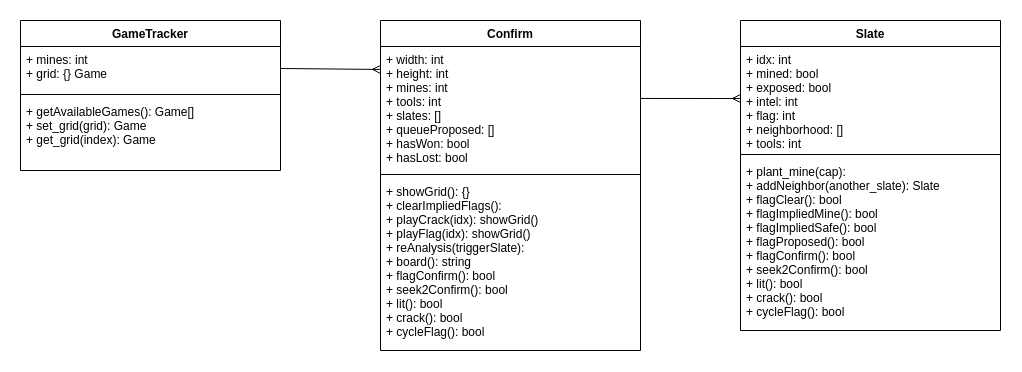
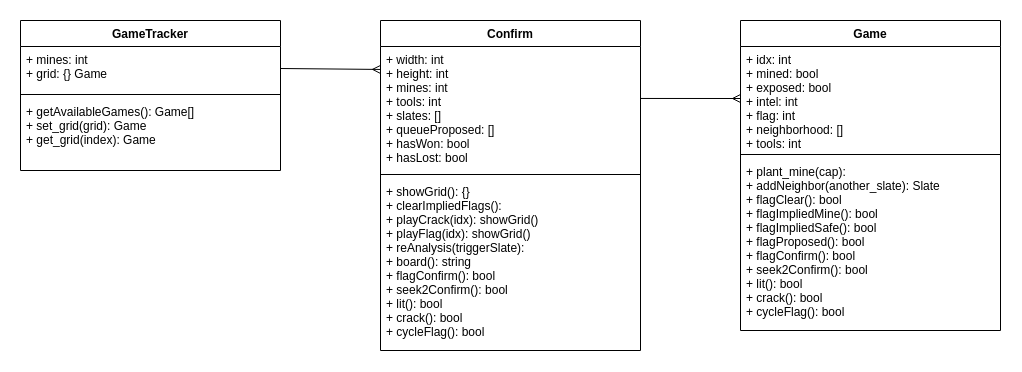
  <mxCell id="0" />
  <mxCell id="1" parent="0" />
  <mxCell id="2" value="GameTracker" style="swimlane;fontStyle=1;align=center;verticalAlign=top;childLayout=stackLayout;horizontal=1;startSize=26;horizontalStack=0;resizeParent=1;resizeParentMax=0;resizeLast=0;collapsible=1;marginBottom=0;" vertex="1" parent="1"><mxGeometry x="20" y="20" width="260" height="150" as="geometry" /></mxCell>
  <mxCell id="3" value="+ mines: int&#10;+ grid: {} Game&#10;" style="text;strokeColor=none;fillColor=none;align=left;verticalAlign=top;spacingLeft=4;spacingRight=4;overflow=hidden;rotatable=0;points=[[0,0.5],[1,0.5]];portConstraint=eastwest;" vertex="1" parent="2"><mxGeometry y="26" width="260" height="44" as="geometry" /></mxCell>
  <mxCell id="4" value="" style="line;strokeWidth=1;fillColor=none;align=left;verticalAlign=middle;spacingTop=-1;spacingLeft=3;spacingRight=3;rotatable=0;labelPosition=right;points=[];portConstraint=eastwest;" vertex="1" parent="2"><mxGeometry y="70" width="260" height="8" as="geometry" /></mxCell>
  <mxCell id="5" value="+ getAvailableGames(): Game[]&#10;+ set_grid(grid): Game&#10;+ get_grid(index): Game" style="text;strokeColor=none;fillColor=none;align=left;verticalAlign=top;spacingLeft=4;spacingRight=4;overflow=hidden;rotatable=0;points=[[0,0.5],[1,0.5]];portConstraint=eastwest;" vertex="1" parent="2"><mxGeometry y="78" width="260" height="72" as="geometry" /></mxCell>
- <mxCell id="6" value="Slate" style="swimlane;fontStyle=1;align=center;verticalAlign=top;childLayout=stackLayout;horizontal=1;startSize=26;horizontalStack=0;resizeParent=1;resizeParentMax=0;resizeLast=0;collapsible=1;marginBottom=0;" vertex="1" parent="1"><mxGeometry x="740" y="20" width="260" height="310" as="geometry" /></mxCell>
+ <mxCell id="6" value="Game" style="swimlane;fontStyle=1;align=center;verticalAlign=top;childLayout=stackLayout;horizontal=1;startSize=26;horizontalStack=0;resizeParent=1;resizeParentMax=0;resizeLast=0;collapsible=1;marginBottom=0;" vertex="1" parent="1"><mxGeometry x="740" y="20" width="260" height="310" as="geometry" /></mxCell>
  <mxCell id="7" value="+ idx: int&#10;+ mined: bool&#10;+ exposed: bool&#10;+ intel: int&#10;+ flag: int&#10;+ neighborhood: []&#10;+ tools: int&#10;&#10;" style="text;strokeColor=none;fillColor=none;align=left;verticalAlign=top;spacingLeft=4;spacingRight=4;overflow=hidden;rotatable=0;points=[[0,0.5],[1,0.5]];portConstraint=eastwest;" vertex="1" parent="6"><mxGeometry y="26" width="260" height="104" as="geometry" /></mxCell>
  <mxCell id="8" value="" style="line;strokeWidth=1;fillColor=none;align=left;verticalAlign=middle;spacingTop=-1;spacingLeft=3;spacingRight=3;rotatable=0;labelPosition=right;points=[];portConstraint=eastwest;" vertex="1" parent="6"><mxGeometry y="130" width="260" height="8" as="geometry" /></mxCell>
  <mxCell id="9" value="+ plant_mine(cap):&#10;+ addNeighbor(another_slate): Slate&#10;+ flagClear(): bool&#10;+ flagImpliedMine(): bool&#10;+ flagImpliedSafe(): bool&#10;+ flagProposed(): bool&#10;+ flagConfirm(): bool&#10;+ seek2Confirm(): bool&#10;+ lit(): bool&#10;+ crack(): bool&#10;+ cycleFlag(): bool" style="text;strokeColor=none;fillColor=none;align=left;verticalAlign=top;spacingLeft=4;spacingRight=4;overflow=hidden;rotatable=0;points=[[0,0.5],[1,0.5]];portConstraint=eastwest;" vertex="1" parent="6"><mxGeometry y="138" width="260" height="172" as="geometry" /></mxCell>
  <mxCell id="10" value="Confirm" style="swimlane;fontStyle=1;align=center;verticalAlign=top;childLayout=stackLayout;horizontal=1;startSize=26;horizontalStack=0;resizeParent=1;resizeParentMax=0;resizeLast=0;collapsible=1;marginBottom=0;" vertex="1" parent="1"><mxGeometry x="380" y="20" width="260" height="330" as="geometry" /></mxCell>
  <mxCell id="11" value="+ width: int&#10;+ height: int&#10;+ mines: int&#10;+ tools: int&#10;+ slates: []&#10;+ queueProposed: []&#10;+ hasWon: bool&#10;+ hasLost: bool&#10;&#10;" style="text;strokeColor=none;fillColor=none;align=left;verticalAlign=top;spacingLeft=4;spacingRight=4;overflow=hidden;rotatable=0;points=[[0,0.5],[1,0.5]];portConstraint=eastwest;" vertex="1" parent="10"><mxGeometry y="26" width="260" height="124" as="geometry" /></mxCell>
  <mxCell id="12" value="" style="line;strokeWidth=1;fillColor=none;align=left;verticalAlign=middle;spacingTop=-1;spacingLeft=3;spacingRight=3;rotatable=0;labelPosition=right;points=[];portConstraint=eastwest;" vertex="1" parent="10"><mxGeometry y="150" width="260" height="8" as="geometry" /></mxCell>
  <mxCell id="13" value="+ showGrid(): {}&#10;+ clearImpliedFlags():&#10;+ playCrack(idx): showGrid()&#10;+ playFlag(idx): showGrid()&#10;+ reAnalysis(triggerSlate):&#10;+ board(): string&#10;+ flagConfirm(): bool&#10;+ seek2Confirm(): bool&#10;+ lit(): bool&#10;+ crack(): bool&#10;+ cycleFlag(): bool" style="text;strokeColor=none;fillColor=none;align=left;verticalAlign=top;spacingLeft=4;spacingRight=4;overflow=hidden;rotatable=0;points=[[0,0.5],[1,0.5]];portConstraint=eastwest;" vertex="1" parent="10"><mxGeometry y="158" width="260" height="172" as="geometry" /></mxCell>
  <mxCell id="14" value="" style="endArrow=none;endFill=0;endSize=24;html=1;exitX=0;exitY=0.5;exitDx=0;exitDy=0;entryX=1;entryY=0.419;entryDx=0;entryDy=0;entryPerimeter=0;startArrow=ERmany;startFill=0;" edge="1" parent="1" source="7" target="11"><mxGeometry width="160" relative="1" as="geometry"><mxPoint x="320" y="210" as="sourcePoint" /><mxPoint x="440" y="331" as="targetPoint" /></mxGeometry></mxCell>
  <mxCell id="15" value="" style="endArrow=none;endFill=0;endSize=24;html=1;entryX=1;entryY=0.5;entryDx=0;entryDy=0;exitX=0;exitY=0.185;exitDx=0;exitDy=0;exitPerimeter=0;startArrow=ERmany;startFill=0;" edge="1" parent="1" source="11" target="3"><mxGeometry width="160" relative="1" as="geometry"><mxPoint x="410" y="160" as="sourcePoint" /><mxPoint x="446.1" y="495.08" as="targetPoint" /></mxGeometry></mxCell>
